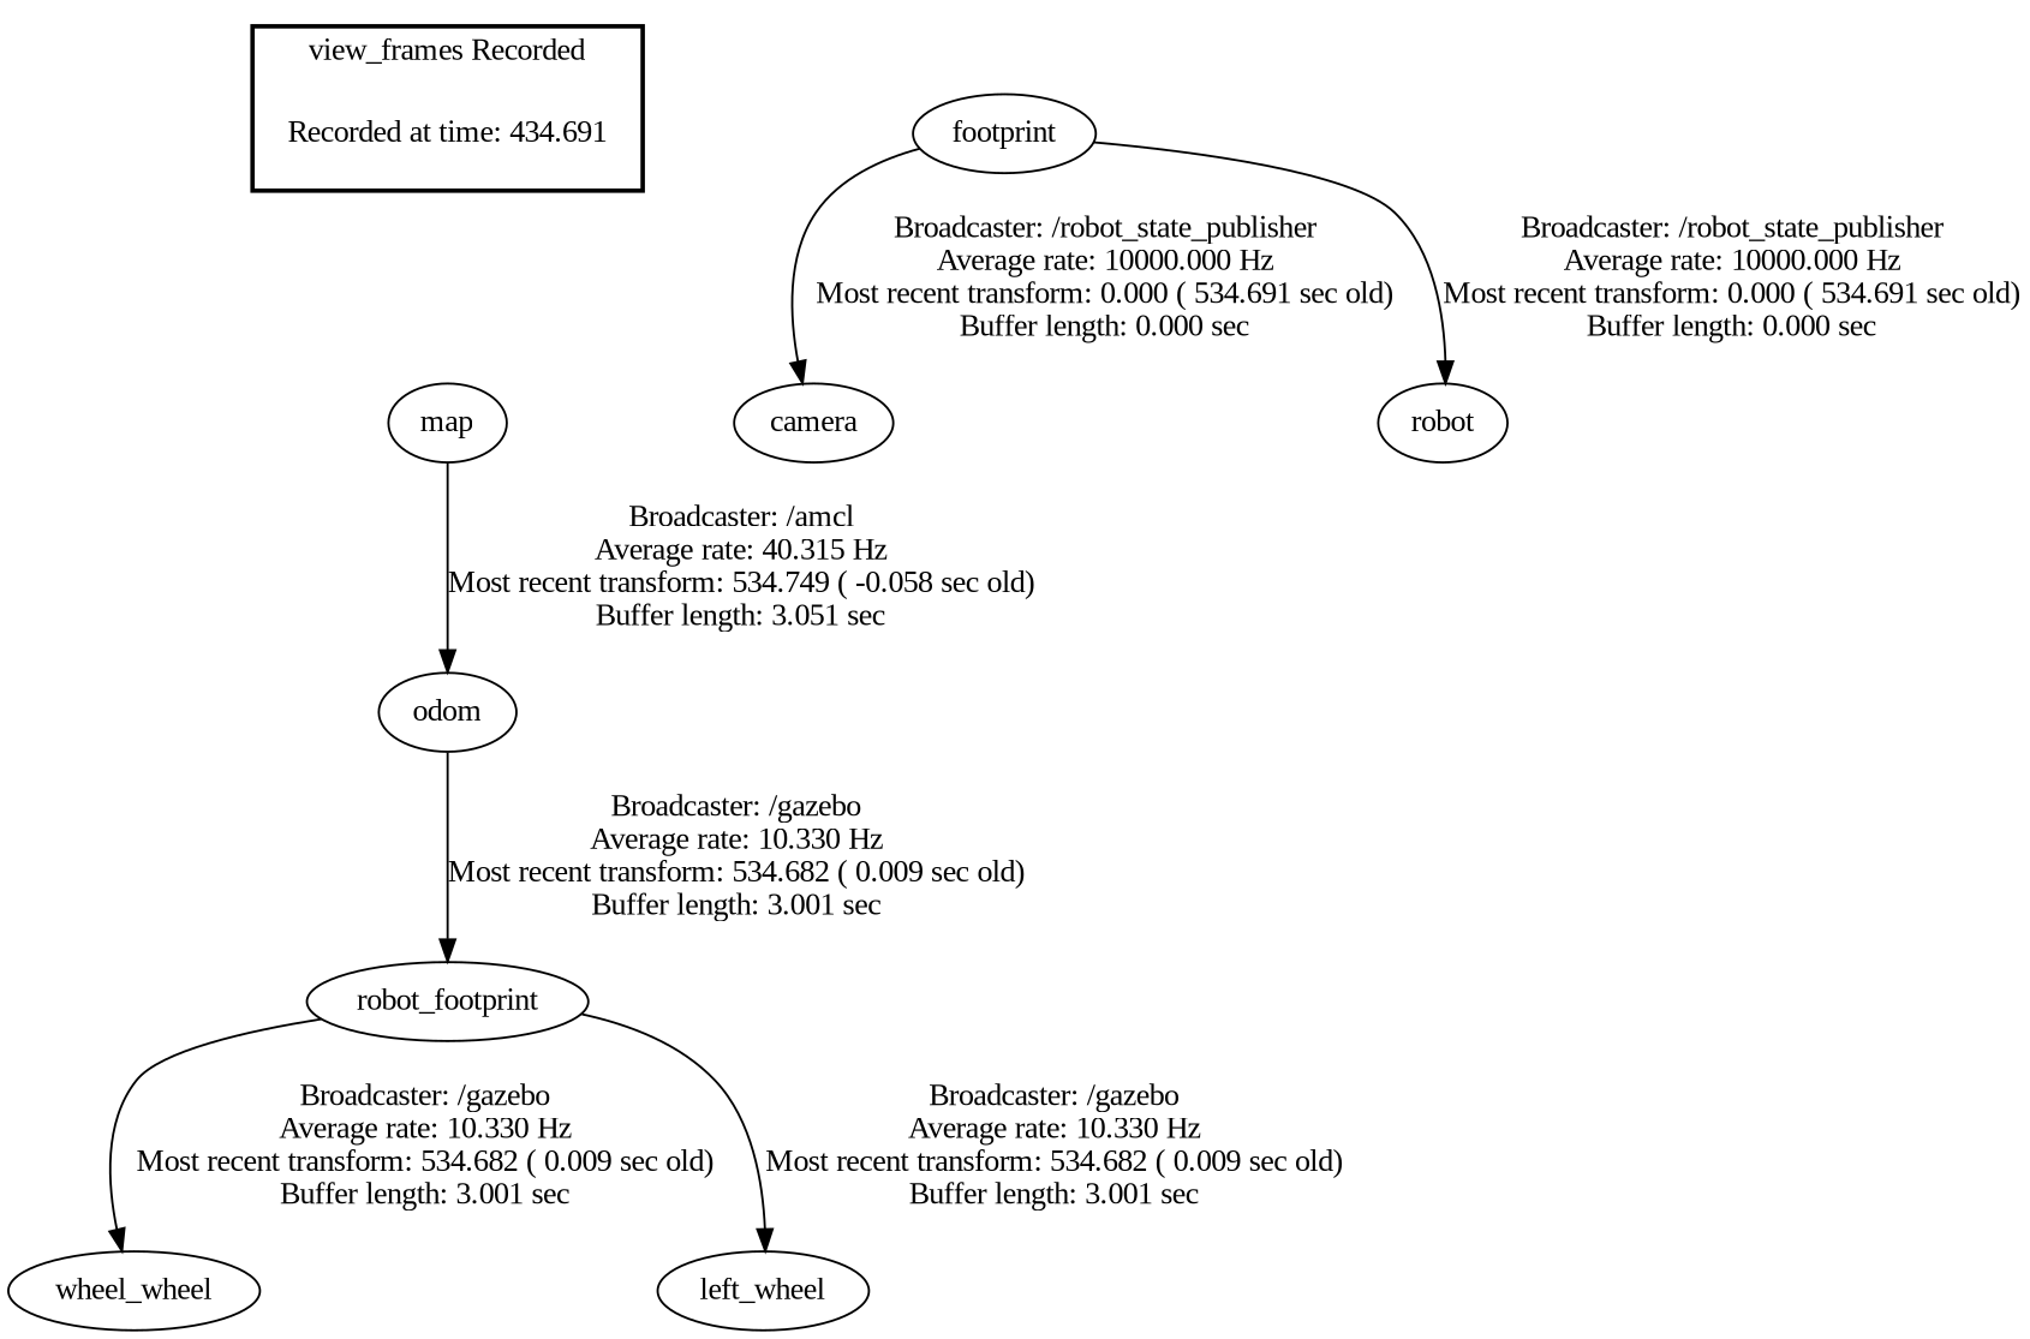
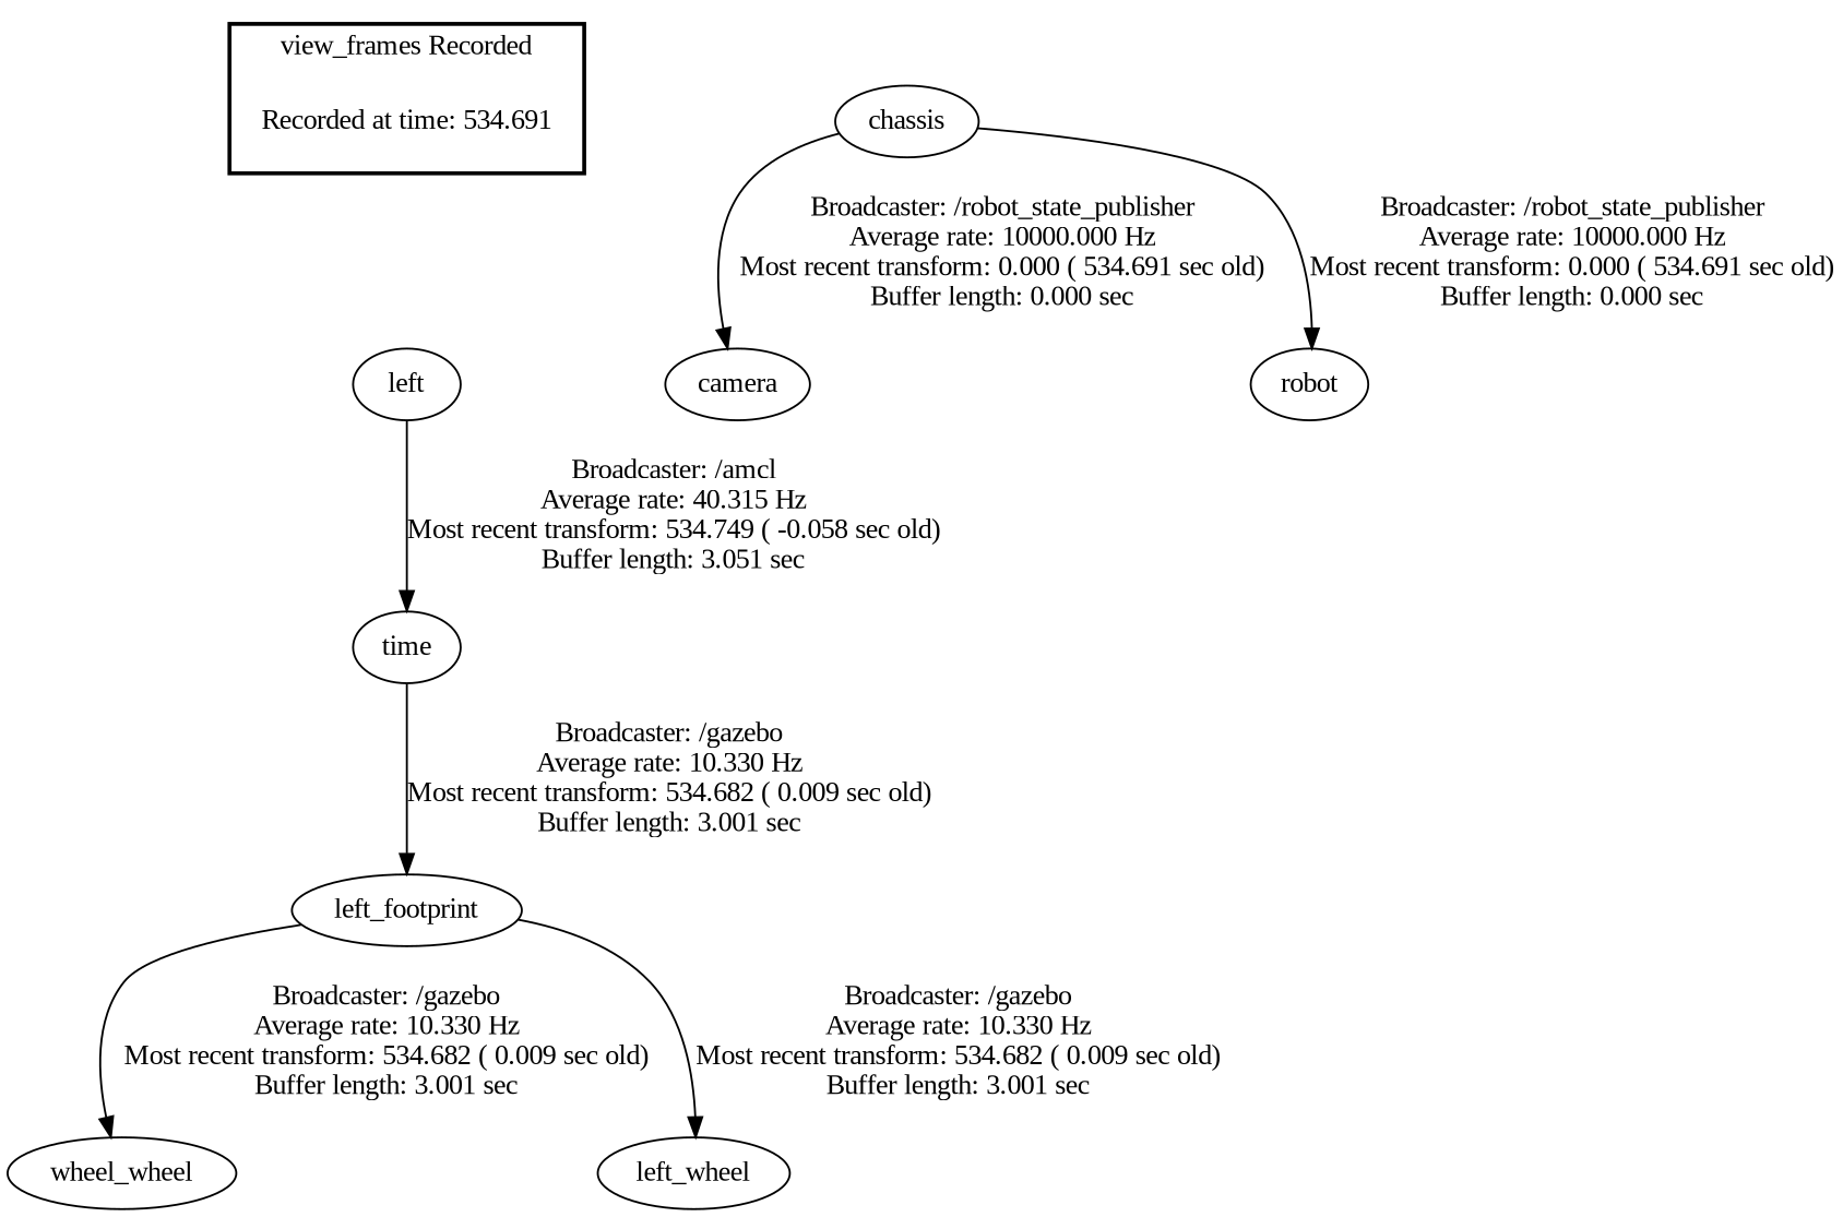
  digraph {
    fontname="Liberation Serif"
    node [fontname="Liberation Serif"]
    edge [fontname="Liberation Serif"]
-   "Recorded at time: 534.691" [shape=plaintext label="Recorded at time: 434.691"]
-   map
-   chassis [label=footprint]
+   "Recorded at time: 534.691" [shape=plaintext]
+   map [label=left]
+   chassis
    camera
    n5 [label=robot]
    n6 [label=wheel_wheel]
-   robot_footprint
+   robot_footprint [label=left_footprint]
    left_wheel
-   odom
+   odom [label=time]
    subgraph cluster_1 {
      color=black
      label="view_frames Recorded"
      style=bold
      "Recorded at time: 534.691"
    }
    "Recorded at time: 534.691" -> map [style=invis]
    map -> odom [label="Broadcaster: /amcl\nAverage rate: 40.315 Hz\nMost recent transform: 534.749 ( -0.058 sec old)\nBuffer length: 3.051 sec\n"]
    chassis -> camera [label="Broadcaster: /robot_state_publisher\nAverage rate: 10000.000 Hz\nMost recent transform: 0.000 ( 534.691 sec old)\nBuffer length: 0.000 sec\n"]
    chassis -> n5 [label="Broadcaster: /robot_state_publisher\nAverage rate: 10000.000 Hz\nMost recent transform: 0.000 ( 534.691 sec old)\nBuffer length: 0.000 sec\n"]
    robot_footprint -> n6 [label="Broadcaster: /gazebo\nAverage rate: 10.330 Hz\nMost recent transform: 534.682 ( 0.009 sec old)\nBuffer length: 3.001 sec\n"]
    robot_footprint -> left_wheel [label="Broadcaster: /gazebo\nAverage rate: 10.330 Hz\nMost recent transform: 534.682 ( 0.009 sec old)\nBuffer length: 3.001 sec\n"]
    odom -> robot_footprint [label="Broadcaster: /gazebo\nAverage rate: 10.330 Hz\nMost recent transform: 534.682 ( 0.009 sec old)\nBuffer length: 3.001 sec\n"]
  }
